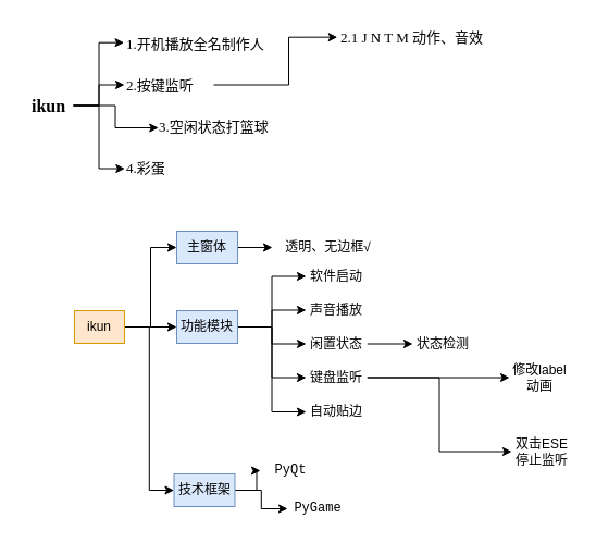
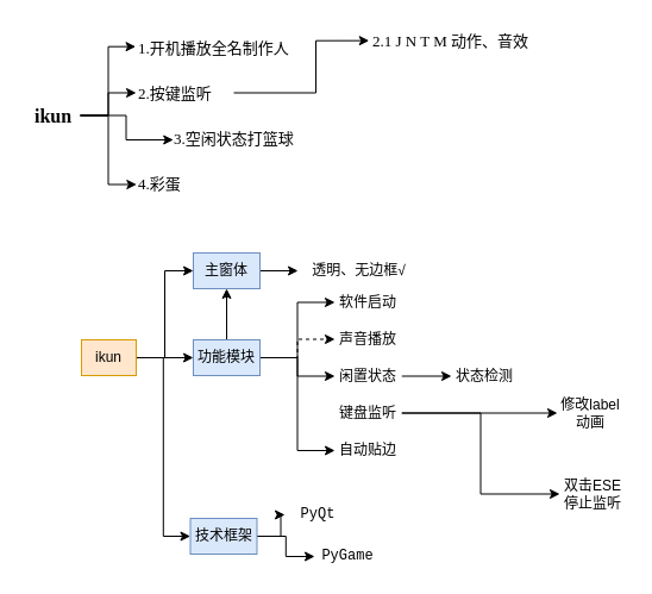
  <mxCell id="0" />
  <mxCell id="1" parent="0" />
  <mxCell id="2" style="edgeStyle=orthogonalEdgeStyle;rounded=0;orthogonalLoop=1;jettySize=auto;html=1;entryX=-0.003;entryY=0.47;entryDx=0;entryDy=0;entryPerimeter=0;" parent="1" source="6" target="7" edge="1"><mxGeometry relative="1" as="geometry" /></mxCell>
  <mxCell id="3" style="edgeStyle=orthogonalEdgeStyle;rounded=0;orthogonalLoop=1;jettySize=auto;html=1;" parent="1" source="6" target="9" edge="1"><mxGeometry relative="1" as="geometry" /></mxCell>
  <mxCell id="4" style="edgeStyle=orthogonalEdgeStyle;rounded=0;orthogonalLoop=1;jettySize=auto;html=1;entryX=0.01;entryY=0.554;entryDx=0;entryDy=0;entryPerimeter=0;" parent="1" source="6" target="10" edge="1"><mxGeometry relative="1" as="geometry" /></mxCell>
  <mxCell id="5" style="edgeStyle=orthogonalEdgeStyle;rounded=0;orthogonalLoop=1;jettySize=auto;html=1;entryX=0.006;entryY=0.536;entryDx=0;entryDy=0;entryPerimeter=0;" parent="1" source="6" target="11" edge="1"><mxGeometry relative="1" as="geometry" /></mxCell>
  <mxCell id="6" value="ikun" style="text;html=1;align=center;verticalAlign=middle;resizable=0;points=[];autosize=1;strokeColor=none;fillColor=none;fontFamily=方正行楷_GBK;fontSize=16;fontStyle=1" parent="1" vertex="1"><mxGeometry x="20" y="81" width="47" height="31" as="geometry" /></mxCell>
  <mxCell id="7" value="1.开机播放全名制作人" style="text;html=1;align=left;verticalAlign=middle;resizable=0;points=[];autosize=1;strokeColor=none;fillColor=none;fontSize=13;fontFamily=方正行楷_GBK;" parent="1" vertex="1"><mxGeometry x="114" y="25.5" width="147" height="28" as="geometry" /></mxCell>
  <mxCell id="8" style="edgeStyle=orthogonalEdgeStyle;rounded=0;orthogonalLoop=1;jettySize=auto;html=1;entryX=-0.008;entryY=0.488;entryDx=0;entryDy=0;entryPerimeter=0;" parent="1" source="9" target="12" edge="1"><mxGeometry relative="1" as="geometry"><Array as="points"><mxPoint x="265" y="78" /><mxPoint x="265" y="34" /></Array></mxGeometry></mxCell>
  <mxCell id="9" value="2.按键监听" style="text;html=1;align=left;verticalAlign=middle;resizable=0;points=[];autosize=1;strokeColor=none;fillColor=none;fontSize=13;fontFamily=方正行楷_GBK;" parent="1" vertex="1"><mxGeometry x="114" y="63.5" width="82" height="28" as="geometry" /></mxCell>
  <mxCell id="10" value="3.空闲状态打篮球" style="text;html=1;align=left;verticalAlign=middle;resizable=0;points=[];autosize=1;strokeColor=none;fillColor=none;fontSize=13;fontFamily=方正行楷_GBK;" parent="1" vertex="1"><mxGeometry x="144" y="101.5" width="121" height="28" as="geometry" /></mxCell>
  <mxCell id="11" value="4.彩蛋" style="text;html=1;align=left;verticalAlign=middle;resizable=0;points=[];autosize=1;strokeColor=none;fillColor=none;fontSize=13;fontFamily=方正行楷_GBK;" parent="1" vertex="1"><mxGeometry x="114" y="139.5" width="56" height="28" as="geometry" /></mxCell>
  <mxCell id="12" value="2.1 J N T M 动作、音效" style="text;html=1;align=left;verticalAlign=middle;resizable=0;points=[];autosize=1;strokeColor=none;fillColor=none;fontSize=13;fontFamily=方正行楷_GBK;" parent="1" vertex="1"><mxGeometry x="311" y="20" width="157" height="28" as="geometry" /></mxCell>
  <mxCell id="13" style="edgeStyle=orthogonalEdgeStyle;rounded=0;orthogonalLoop=1;jettySize=auto;html=1;entryX=0;entryY=0.5;entryDx=0;entryDy=0;" parent="1" source="16" target="18" edge="1"><mxGeometry relative="1" as="geometry" /></mxCell>
  <mxCell id="14" style="edgeStyle=orthogonalEdgeStyle;rounded=0;orthogonalLoop=1;jettySize=auto;html=1;" parent="1" source="16" target="25" edge="1"><mxGeometry relative="1" as="geometry" /></mxCell>
  <mxCell id="15" style="edgeStyle=orthogonalEdgeStyle;rounded=0;orthogonalLoop=1;jettySize=auto;html=1;entryX=0;entryY=0.5;entryDx=0;entryDy=0;" parent="1" source="16" target="36" edge="1"><mxGeometry relative="1" as="geometry" /></mxCell>
  <mxCell id="16" value="ikun" style="rounded=0;whiteSpace=wrap;html=1;fillColor=#ffe6cc;strokeColor=#d79b00;" parent="1" vertex="1"><mxGeometry x="68" y="285" width="46" height="30" as="geometry" /></mxCell>
  <mxCell id="17" value="" style="edgeStyle=orthogonalEdgeStyle;rounded=0;orthogonalLoop=1;jettySize=auto;html=1;" parent="1" source="18" target="19" edge="1"><mxGeometry relative="1" as="geometry" /></mxCell>
  <mxCell id="18" value="主窗体" style="rounded=0;whiteSpace=wrap;html=1;fillColor=#dae8fc;strokeColor=#6c8ebf;" parent="1" vertex="1"><mxGeometry x="162" y="212" width="56" height="30" as="geometry" /></mxCell>
  <mxCell id="19" value="透明、无边框√" style="rounded=0;whiteSpace=wrap;html=1;strokeColor=none;" parent="1" vertex="1"><mxGeometry x="250" y="215" width="103" height="24" as="geometry" /></mxCell>
  <mxCell id="20" style="edgeStyle=orthogonalEdgeStyle;rounded=0;orthogonalLoop=1;jettySize=auto;html=1;entryX=0;entryY=0.5;entryDx=0;entryDy=0;" parent="1" source="25" target="26" edge="1"><mxGeometry relative="1" as="geometry" /></mxCell>
- <mxCell id="21" style="edgeStyle=orthogonalEdgeStyle;rounded=0;orthogonalLoop=1;jettySize=auto;html=1;entryX=0;entryY=0.5;entryDx=0;entryDy=0;" parent="1" source="25" target="27" edge="1"><mxGeometry relative="1" as="geometry" /></mxCell>
+ <mxCell id="21" style="edgeStyle=orthogonalEdgeStyle;rounded=0;orthogonalLoop=1;jettySize=auto;html=1;entryX=0;entryY=0.5;entryDx=0;entryDy=0;dashed=1;" parent="1" source="25" target="27" edge="1"><mxGeometry relative="1" as="geometry" /></mxCell>
  <mxCell id="22" style="edgeStyle=orthogonalEdgeStyle;rounded=0;orthogonalLoop=1;jettySize=auto;html=1;entryX=0;entryY=0.5;entryDx=0;entryDy=0;" parent="1" source="25" target="29" edge="1"><mxGeometry relative="1" as="geometry" /></mxCell>
- <mxCell id="23" style="edgeStyle=orthogonalEdgeStyle;rounded=0;orthogonalLoop=1;jettySize=auto;html=1;entryX=0;entryY=0.5;entryDx=0;entryDy=0;" parent="1" source="25" target="32" edge="1"><mxGeometry relative="1" as="geometry" /></mxCell>
+ <mxCell id="23" style="edgeStyle=orthogonalEdgeStyle;rounded=0;orthogonalLoop=1;jettySize=auto;html=1;" parent="1" source="25" target="18" edge="1"><mxGeometry relative="1" as="geometry" /></mxCell>
  <mxCell id="24" style="edgeStyle=orthogonalEdgeStyle;rounded=0;orthogonalLoop=1;jettySize=auto;html=1;entryX=0;entryY=0.5;entryDx=0;entryDy=0;" parent="1" source="25" target="33" edge="1"><mxGeometry relative="1" as="geometry" /></mxCell>
  <mxCell id="25" value="功能模块" style="rounded=0;whiteSpace=wrap;html=1;fillColor=#dae8fc;strokeColor=#6c8ebf;" parent="1" vertex="1"><mxGeometry x="162" y="285" width="56" height="30" as="geometry" /></mxCell>
  <mxCell id="26" value="软件启动" style="rounded=0;whiteSpace=wrap;html=1;strokeColor=none;" parent="1" vertex="1"><mxGeometry x="281" y="243.5" width="56" height="20" as="geometry" /></mxCell>
  <mxCell id="27" value="声音播放" style="rounded=0;whiteSpace=wrap;html=1;strokeColor=none;" parent="1" vertex="1"><mxGeometry x="281" y="274.5" width="56" height="20" as="geometry" /></mxCell>
  <mxCell id="28" value="" style="edgeStyle=orthogonalEdgeStyle;rounded=0;orthogonalLoop=1;jettySize=auto;html=1;" parent="1" source="29" target="39" edge="1"><mxGeometry relative="1" as="geometry" /></mxCell>
  <mxCell id="29" value="闲置状态" style="rounded=0;whiteSpace=wrap;html=1;strokeColor=none;" parent="1" vertex="1"><mxGeometry x="281" y="305.5" width="56" height="20" as="geometry" /></mxCell>
  <mxCell id="30" style="edgeStyle=orthogonalEdgeStyle;rounded=0;orthogonalLoop=1;jettySize=auto;html=1;entryX=0;entryY=0.5;entryDx=0;entryDy=0;" parent="1" source="32" target="40" edge="1"><mxGeometry relative="1" as="geometry" /></mxCell>
  <mxCell id="31" style="edgeStyle=orthogonalEdgeStyle;rounded=0;orthogonalLoop=1;jettySize=auto;html=1;entryX=0;entryY=0.5;entryDx=0;entryDy=0;" edge="1" parent="1" source="32" target="41"><mxGeometry relative="1" as="geometry" /></mxCell>
  <mxCell id="32" value="键盘监听" style="rounded=0;whiteSpace=wrap;html=1;strokeColor=none;" parent="1" vertex="1"><mxGeometry x="281" y="336.5" width="56" height="20" as="geometry" /></mxCell>
  <mxCell id="33" value="自动贴边" style="rounded=0;whiteSpace=wrap;html=1;strokeColor=none;" parent="1" vertex="1"><mxGeometry x="281" y="368" width="56" height="20" as="geometry" /></mxCell>
  <mxCell id="34" style="edgeStyle=orthogonalEdgeStyle;rounded=0;orthogonalLoop=1;jettySize=auto;html=1;" parent="1" source="36" target="37" edge="1"><mxGeometry relative="1" as="geometry" /></mxCell>
  <mxCell id="35" style="edgeStyle=orthogonalEdgeStyle;rounded=0;orthogonalLoop=1;jettySize=auto;html=1;entryX=0;entryY=0.5;entryDx=0;entryDy=0;fontFamily=Courier New;" parent="1" source="36" target="38" edge="1"><mxGeometry relative="1" as="geometry" /></mxCell>
  <mxCell id="36" value="技术框架" style="rounded=0;whiteSpace=wrap;html=1;fillColor=#dae8fc;strokeColor=#6c8ebf;" parent="1" vertex="1"><mxGeometry x="159.5" y="435" width="56" height="30" as="geometry" /></mxCell>
  <mxCell id="37" value="PyQt" style="rounded=0;whiteSpace=wrap;html=1;strokeColor=none;fontFamily=Courier New;" parent="1" vertex="1"><mxGeometry x="239" y="422" width="56" height="20" as="geometry" /></mxCell>
  <mxCell id="38" value="PyGame" style="rounded=0;whiteSpace=wrap;html=1;strokeColor=none;fontFamily=Courier New;" parent="1" vertex="1"><mxGeometry x="264" y="457" width="56" height="20" as="geometry" /></mxCell>
  <mxCell id="39" value="状态检测" style="rounded=0;whiteSpace=wrap;html=1;strokeColor=none;" parent="1" vertex="1"><mxGeometry x="379" y="305.5" width="56" height="20" as="geometry" /></mxCell>
  <mxCell id="40" value="修改label动画" style="rounded=0;whiteSpace=wrap;html=1;strokeColor=none;" parent="1" vertex="1"><mxGeometry x="468" y="336.5" width="56" height="20" as="geometry" /></mxCell>
  <mxCell id="41" value="双击ESE停止监听" style="rounded=0;whiteSpace=wrap;html=1;strokeColor=none;" vertex="1" parent="1"><mxGeometry x="470" y="404.5" width="56" height="20" as="geometry" /></mxCell>
